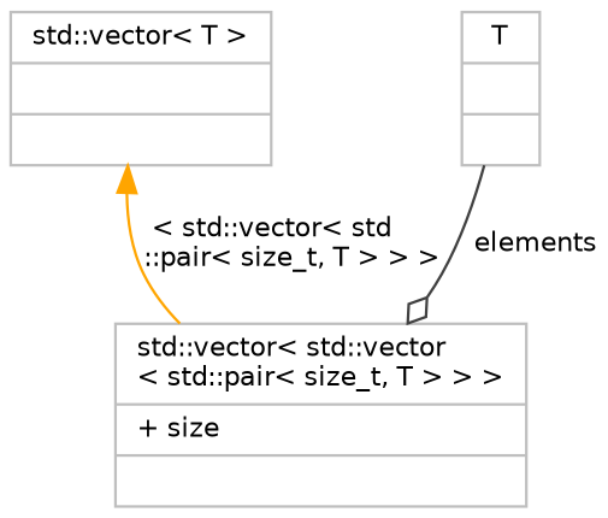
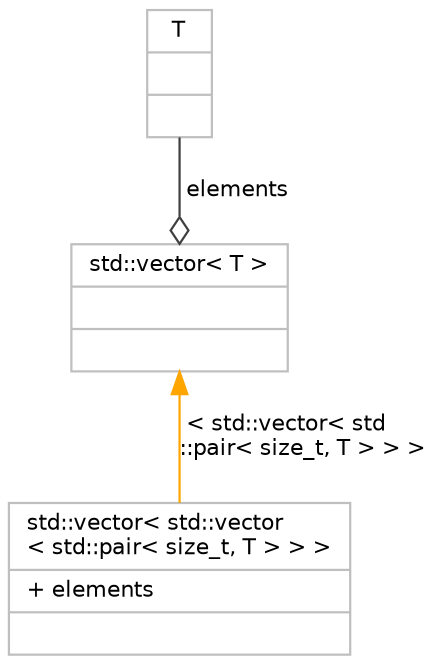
  digraph {
    node [color=grey75 fillcolor=white fontname=Helvetica fontsize=10 shape=record style=filled]
    edge [fontname=Helvetica fontsize=10 labelfontname=Helvetica labelfontsize=10 style=solid]
-   n1 [height=0.2 label="{std::vector\< std::vector\l\< std::pair\< size_t, T \> \> \>\n|+ size\l|}" width=0.4]
+   n1 [height=0.2 label="{std::vector\< std::vector\l\< std::pair\< size_t, T \> \> \>\n|+ elements\l|}" width=0.4]
    n2 [height=0.2 label="{std::vector\< T \>\n||}" width=0.4]
    n3 [height=0.2 label="{T\n||}" width=0.4]
    n2 -> n1 [color=orange dir=back label=" \< std::vector\< std\l::pair\< size_t, T \> \> \>"]
-   n3 -> n1 [arrowhead=odiamond color=grey25 label=" elements"]
+   n3 -> n2 [arrowhead=odiamond color=grey25 label=" elements"]
  }
